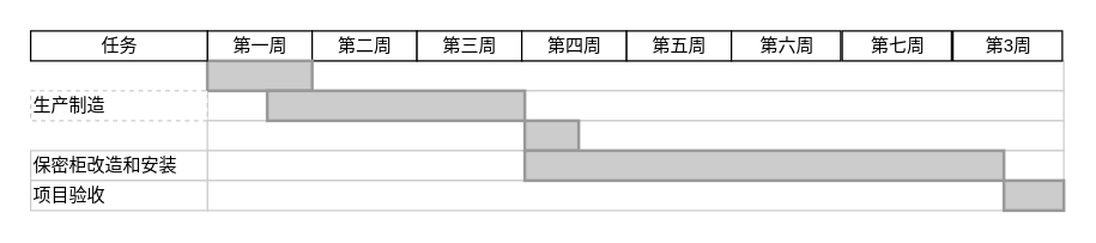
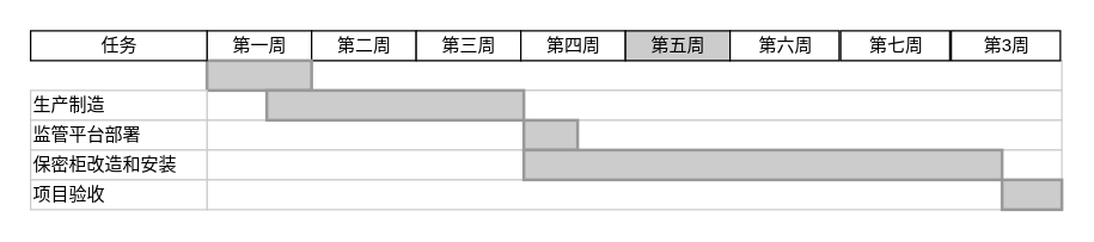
  <mxCell id="0" />
  <mxCell id="1" parent="0" />
  <mxCell id="2" value="" style="align=left;strokeColor=#CCCCCC;html=1;" vertex="1" parent="1"><mxGeometry x="138" y="40" width="572" height="20" as="geometry" /></mxCell>
  <mxCell id="3" value="第一周" style="strokeWidth=1;fontStyle=0;html=1;" vertex="1" parent="1"><mxGeometry x="138" y="20" width="70" height="20" as="geometry" /></mxCell>
  <mxCell id="4" value="第二周" style="strokeWidth=1;fontStyle=0;html=1;" vertex="1" parent="1"><mxGeometry x="208" y="20" width="70" height="20" as="geometry" /></mxCell>
  <mxCell id="5" value="第三周" style="strokeWidth=1;fontStyle=0;html=1;" vertex="1" parent="1"><mxGeometry x="278" y="20" width="70" height="20" as="geometry" /></mxCell>
  <mxCell id="6" value="第四周" style="strokeWidth=1;fontStyle=0;html=1;" vertex="1" parent="1"><mxGeometry x="348" y="20" width="70" height="20" as="geometry" /></mxCell>
- <mxCell id="7" value="第五周" style="strokeWidth=1;fontStyle=0;html=1;" vertex="1" parent="1"><mxGeometry x="418" y="20" width="70" height="20" as="geometry" /></mxCell>
+ <mxCell id="7" value="第五周" style="strokeWidth=1;fontStyle=0;html=1;fillColor=#cccccc;" vertex="1" parent="1"><mxGeometry x="418" y="20" width="70" height="20" as="geometry" /></mxCell>
  <mxCell id="8" value="第六周" style="strokeWidth=1;fontStyle=0;html=1;" vertex="1" parent="1"><mxGeometry x="488" y="20" width="73" height="20" as="geometry" /></mxCell>
  <mxCell id="9" value="" style="align=left;strokeColor=#CCCCCC;html=1;" vertex="1" parent="1"><mxGeometry x="138" y="60" width="572" height="20" as="geometry" /></mxCell>
  <mxCell id="10" value="" style="align=left;strokeColor=#CCCCCC;html=1;" vertex="1" parent="1"><mxGeometry x="138" y="80" width="572" height="20" as="geometry" /></mxCell>
  <mxCell id="11" value="" style="align=left;strokeColor=#CCCCCC;html=1;" vertex="1" parent="1"><mxGeometry x="138" y="100" width="572" height="20" as="geometry" /></mxCell>
  <mxCell id="12" value="" style="align=left;strokeColor=#CCCCCC;html=1;" vertex="1" parent="1"><mxGeometry x="138" y="120" width="572" height="20" as="geometry" /></mxCell>
  <mxCell id="13" value="" style="whiteSpace=wrap;html=1;strokeWidth=2;fillColor=#CCCCCC;gradientColor=none;fontSize=14;align=center;strokeColor=#999999;" vertex="1" parent="1"><mxGeometry x="138" y="40" width="70" height="20" as="geometry" /></mxCell>
  <mxCell id="14" value="" style="whiteSpace=wrap;html=1;strokeWidth=2;fillColor=#CCCCCC;gradientColor=none;fontSize=14;align=center;strokeColor=#999999;" vertex="1" parent="1"><mxGeometry x="178" y="60" width="172" height="20" as="geometry" /></mxCell>
  <mxCell id="15" value="" style="whiteSpace=wrap;html=1;strokeWidth=2;fillColor=#CCCCCC;gradientColor=none;fontSize=14;align=center;strokeColor=#999999;" vertex="1" parent="1"><mxGeometry x="350" y="80" width="36" height="20" as="geometry" /></mxCell>
  <mxCell id="16" value="" style="whiteSpace=wrap;html=1;strokeWidth=2;fillColor=#CCCCCC;gradientColor=none;fontSize=14;align=center;strokeColor=#999999;" vertex="1" parent="1"><mxGeometry x="350" y="100" width="320" height="20" as="geometry" /></mxCell>
  <mxCell id="17" value="" style="whiteSpace=wrap;html=1;strokeWidth=2;fillColor=#CCCCCC;gradientColor=none;fontSize=14;align=center;strokeColor=#999999;" vertex="1" parent="1"><mxGeometry x="670" y="120" width="40" height="20" as="geometry" /></mxCell>
  <mxCell id="18" value="第七周" style="strokeWidth=1;fontStyle=0;html=1;" vertex="1" parent="1"><mxGeometry x="562" y="20" width="73" height="20" as="geometry" /></mxCell>
  <mxCell id="19" value="第3周" style="strokeWidth=1;fontStyle=0;html=1;" vertex="1" parent="1"><mxGeometry x="636" y="20" width="73" height="20" as="geometry" /></mxCell>
- <mxCell id="20" value="生产制造" style="align=left;strokeColor=#CCCCCC;html=1;dashed=1;" vertex="1" parent="1"><mxGeometry x="20" y="60" width="118.0" height="20.0" as="geometry" /></mxCell>
+ <mxCell id="20" value="生产制造" style="align=left;strokeColor=#CCCCCC;html=1;" vertex="1" parent="1"><mxGeometry x="20" y="60" width="118.0" height="20.0" as="geometry" /></mxCell>
+ <mxCell id="21" value="监管平台部署" style="align=left;strokeColor=#CCCCCC;html=1;" vertex="1" parent="1"><mxGeometry x="20" y="80" width="118.0" height="20.0" as="geometry" /></mxCell>
  <mxCell id="22" value="保密柜改造和安装" style="align=left;strokeColor=#CCCCCC;html=1;" vertex="1" parent="1"><mxGeometry x="20" y="100" width="118.0" height="20.0" as="geometry" /></mxCell>
  <mxCell id="23" value="任务" style="strokeWidth=1;fontStyle=0;html=1;" vertex="1" parent="1"><mxGeometry x="20" y="20" width="118.0" height="20.0" as="geometry" /></mxCell>
  <mxCell id="24" value="项目验收" style="align=left;strokeColor=#CCCCCC;html=1;" vertex="1" parent="1"><mxGeometry x="20" y="120" width="118.0" height="20.0" as="geometry" /></mxCell>
